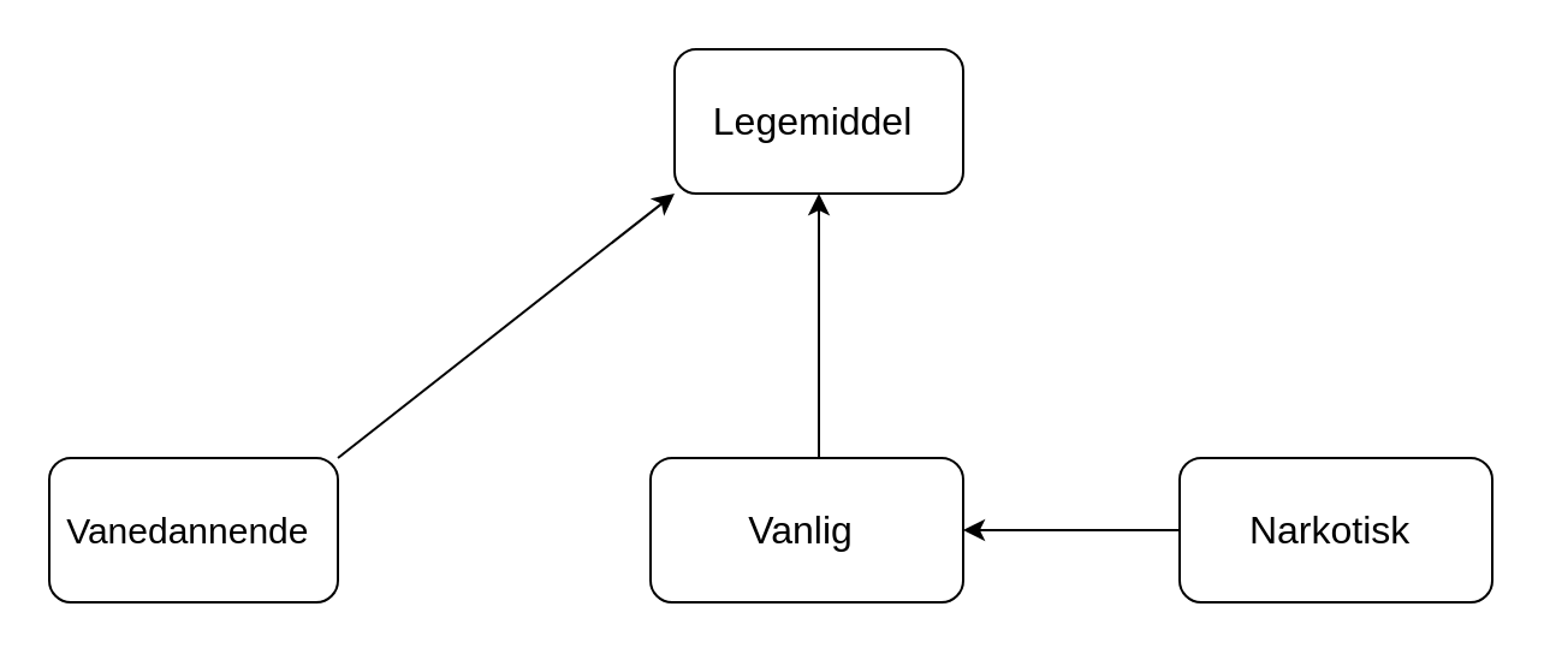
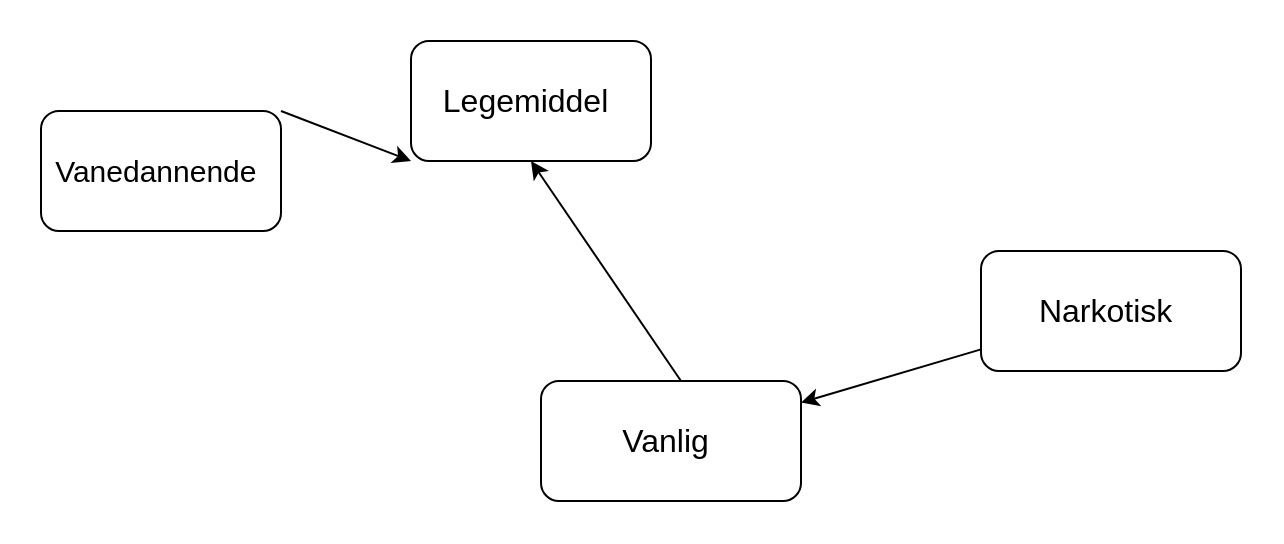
  <mxCell id="0" />
  <mxCell id="1" parent="0" />
- <mxCell id="2" value="&lt;font style=&quot;font-size: 16px&quot;&gt;Legemiddel&amp;nbsp;&lt;/font&gt;" style="rounded=1;whiteSpace=wrap;html=1;" parent="1" vertex="1"><mxGeometry x="280" y="20" width="120" height="60" as="geometry" /></mxCell>
- <mxCell id="3" value="&lt;font style=&quot;font-size: 15px&quot;&gt;Vanedannende&amp;nbsp;&lt;/font&gt;" style="rounded=1;whiteSpace=wrap;html=1;" parent="1" vertex="1"><mxGeometry x="20" y="190" width="120" height="60" as="geometry" /></mxCell>
+ <mxCell id="2" value="&lt;font style=&quot;font-size: 16px&quot;&gt;Legemiddel&amp;nbsp;&lt;/font&gt;" style="rounded=1;whiteSpace=wrap;html=1;" parent="1" vertex="1"><mxGeometry x="205" y="20" width="120" height="60" as="geometry" /></mxCell>
+ <mxCell id="3" value="&lt;font style=&quot;font-size: 15px&quot;&gt;Vanedannende&amp;nbsp;&lt;/font&gt;" style="rounded=1;whiteSpace=wrap;html=1;" parent="1" vertex="1"><mxGeometry x="20" y="55" width="120" height="60" as="geometry" /></mxCell>
  <mxCell id="4" value="&lt;font style=&quot;font-size: 16px&quot;&gt;Vanlig&amp;nbsp;&lt;/font&gt;" style="rounded=1;whiteSpace=wrap;html=1;" parent="1" vertex="1"><mxGeometry x="270" y="190" width="130" height="60" as="geometry" /></mxCell>
- <mxCell id="5" value="Narkotisk&amp;nbsp;" style="rounded=1;whiteSpace=wrap;html=1;fontSize=16;" parent="1" vertex="1"><mxGeometry x="490" y="190" width="130" height="60" as="geometry" /></mxCell>
+ <mxCell id="5" value="Narkotisk&amp;nbsp;" style="rounded=1;whiteSpace=wrap;html=1;fontSize=16;" parent="1" vertex="1"><mxGeometry x="490" y="125" width="130" height="60" as="geometry" /></mxCell>
  <mxCell id="6" value="" style="endArrow=classic;html=1;fontSize=16;entryX=0.5;entryY=1;entryDx=0;entryDy=0;" parent="1" target="2" edge="1"><mxGeometry width="50" height="50" relative="1" as="geometry"><mxPoint x="340" y="190" as="sourcePoint" /><mxPoint x="390" y="210" as="targetPoint" /></mxGeometry></mxCell>
  <mxCell id="7" value="" style="endArrow=classic;html=1;fontSize=16;exitX=1;exitY=0;exitDx=0;exitDy=0;entryX=0;entryY=1;entryDx=0;entryDy=0;" parent="1" source="3" target="2" edge="1"><mxGeometry width="50" height="50" relative="1" as="geometry"><mxPoint x="340" y="260" as="sourcePoint" /><mxPoint x="170" y="130" as="targetPoint" /></mxGeometry></mxCell>
  <mxCell id="8" value="" style="endArrow=classic;html=1;fontSize=16;" parent="1" source="5" target="4" edge="1"><mxGeometry width="50" height="50" relative="1" as="geometry"><mxPoint x="340" y="260" as="sourcePoint" /><mxPoint x="620" y="-20" as="targetPoint" /></mxGeometry></mxCell>
